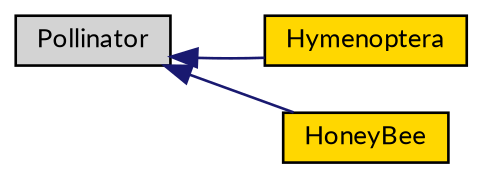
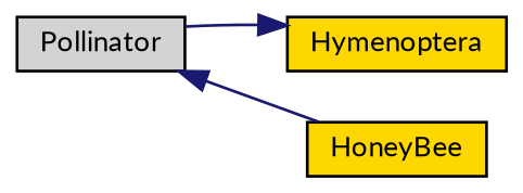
  digraph {
    fontname=Lato
    rankdir=LR
    node [color=black fillcolor=gold fontname=Lato fontsize=10 shape=box style=filled]
    edge [color=midnightblue dir=back fontname=Lato fontsize=10 labelfontname=Helvetica labelfontsize=10 style=solid]
    n1 [fillcolor=lightgrey height=0.2 label=Pollinator width=0.4]
    n2 [height=0.2 label=Hymenoptera width=0.4]
    n3 [height=0.2 label=HoneyBee width=0.4]
-   n1 -> n2
+   n2 -> n1
    n1 -> n3
  }
